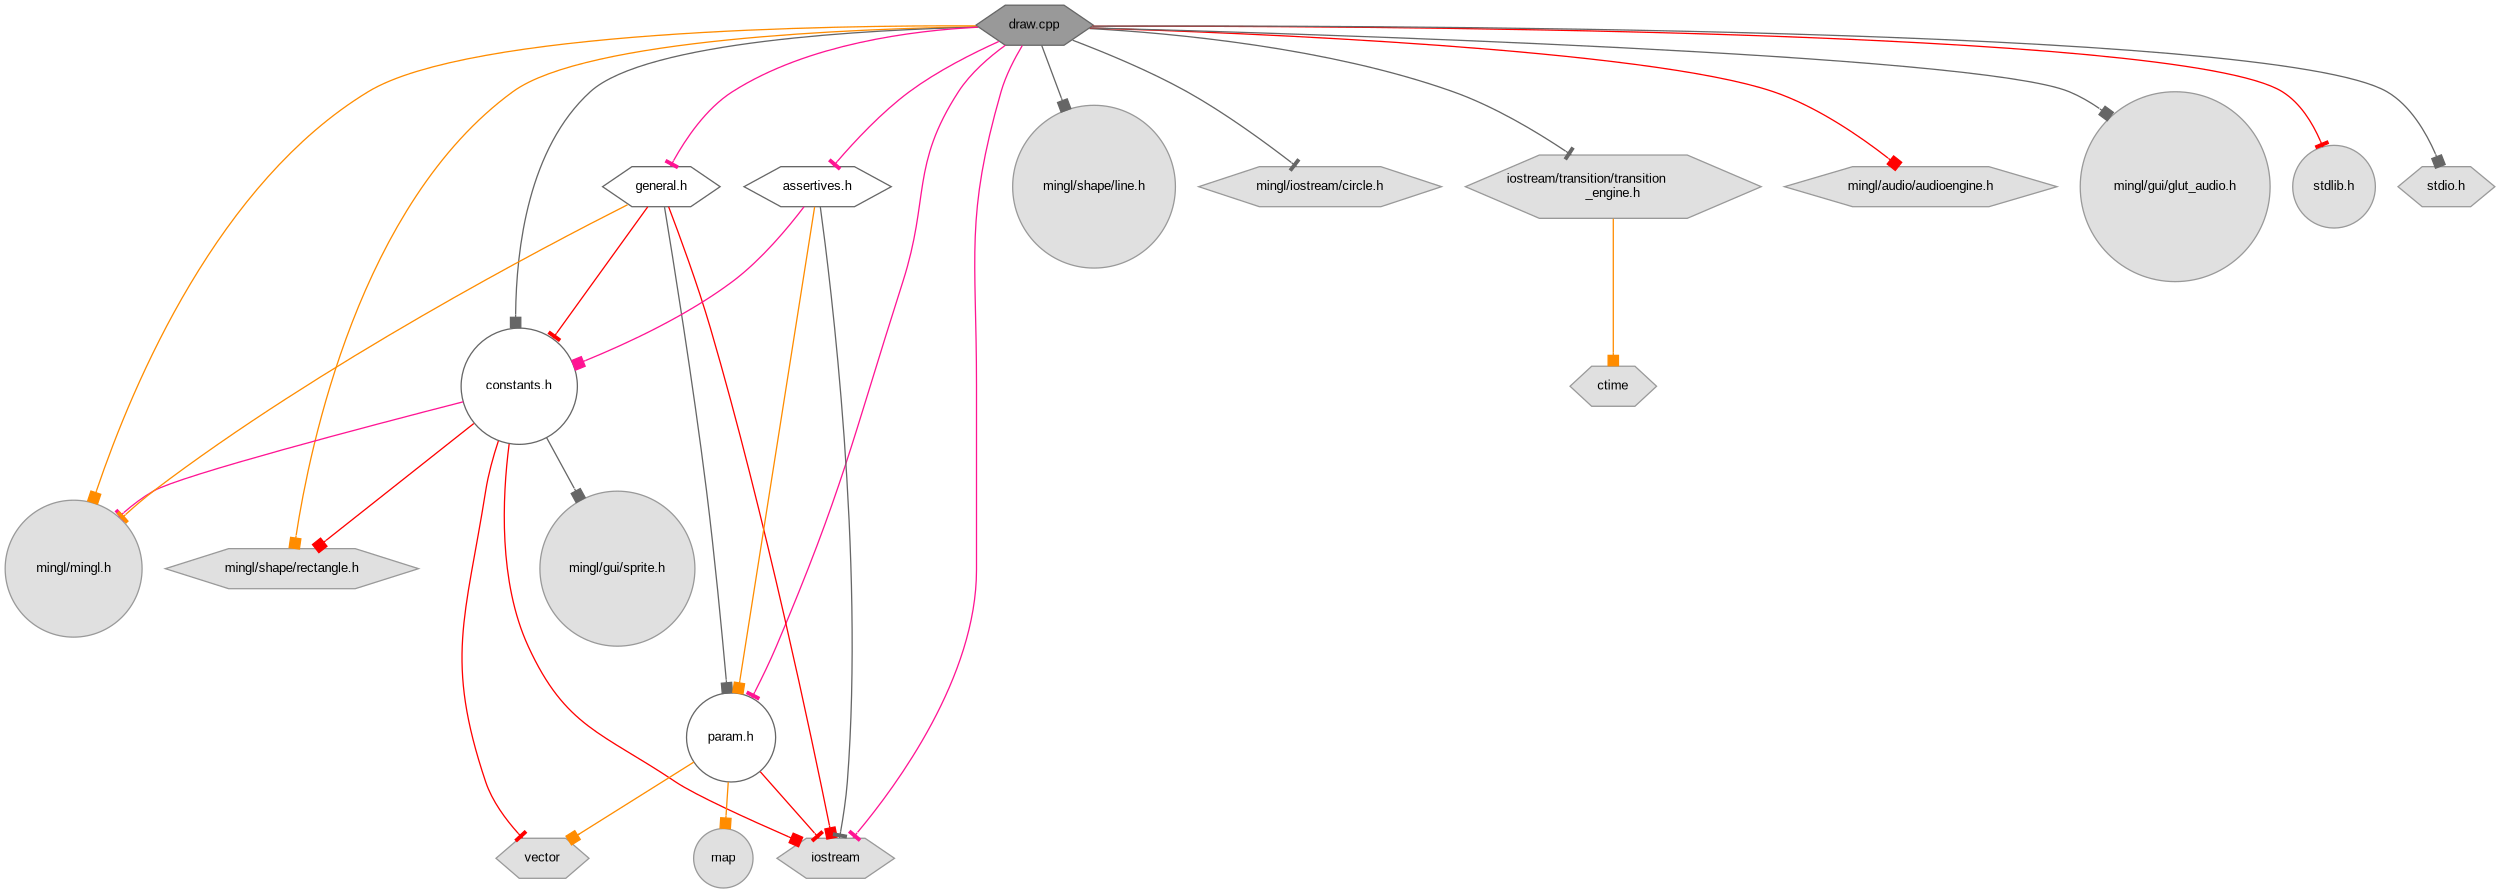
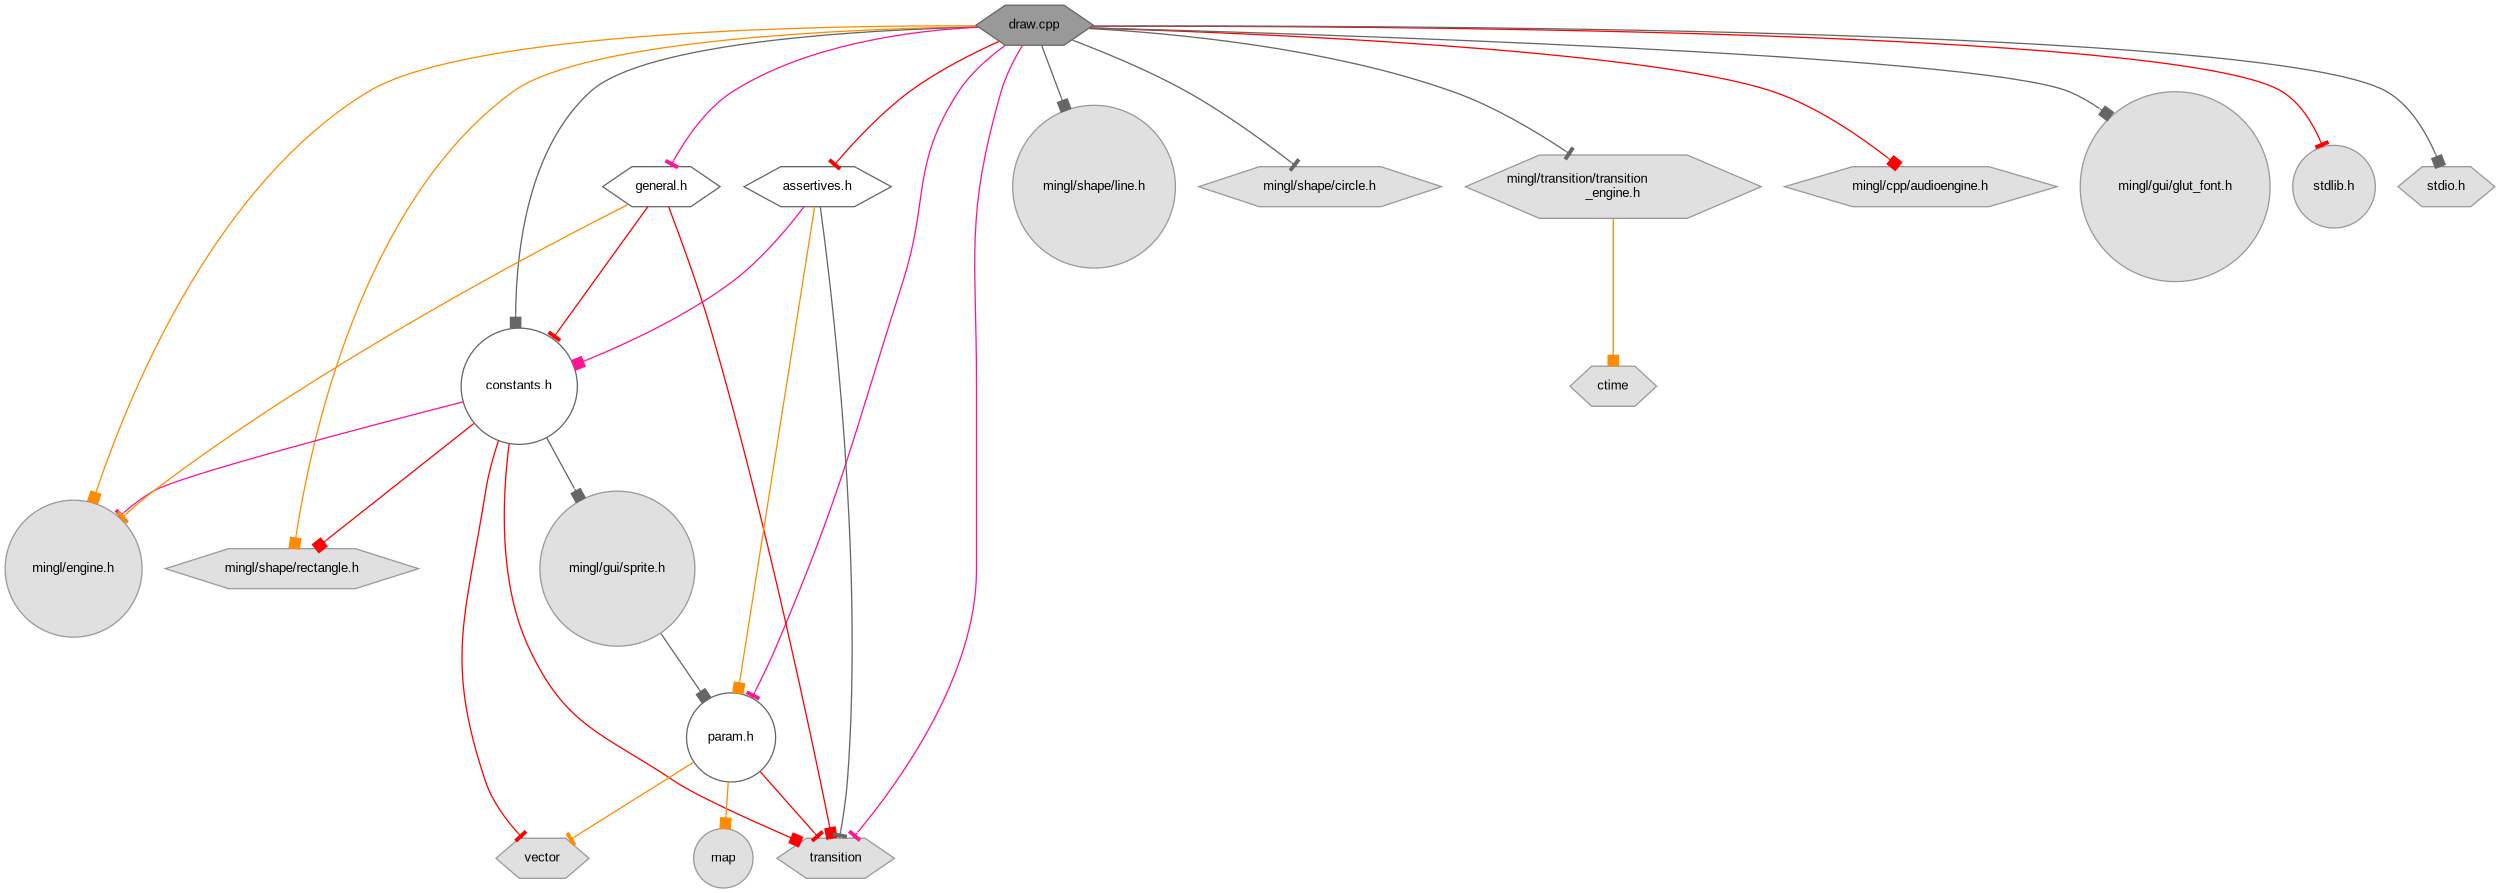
  digraph {
    fontname="Liberation Sans"
    node [color=grey60 fillcolor="#E0E0E0" fontname="Liberation Sans" fontsize=10 shape=hexagon style=filled]
    edge [arrowhead=box color=gray40 fontname="Liberation Sans" fontsize=10 labelfontname=Helvetica labelfontsize=10 style=solid]
    n1 [color=gray40 fillcolor=grey60 fontcolor=black height=0.2 label="draw.cpp" width=0.4]
-   n2 [height=0.2 label="mingl/mingl.h" shape=circle width=0.4]
+   n2 [height=0.2 label="mingl/engine.h" shape=circle width=0.4]
    n3 [height=0.2 label="mingl/shape/line.h" shape=circle width=0.4]
    n4 [height=0.2 label="mingl/shape/rectangle.h" width=0.4]
-   n5 [height=0.2 label="mingl/iostream/circle.h" width=0.4]
-   n6 [height=0.2 label="iostream/transition/transition\l_engine.h" width=0.4]
-   n7 [height=0.2 label="mingl/audio/audioengine.h" width=0.4]
-   n8 [height=0.2 label="mingl/gui/glut_audio.h" shape=circle width=0.4]
+   n5 [height=0.2 label="mingl/shape/circle.h" width=0.4]
+   n6 [height=0.2 label="mingl/transition/transition\l_engine.h" width=0.4]
+   n7 [height=0.2 label="mingl/cpp/audioengine.h" width=0.4]
+   n8 [height=0.2 label="mingl/gui/glut_font.h" shape=circle width=0.4]
    n9 [color=grey40 fillcolor=white height=0.2 label="constants.h" shape=circle width=0.4]
-   n10 [height=0.2 label=iostream width=0.4]
+   n10 [height=0.2 label=transition width=0.4]
    n11 [color=grey40 fillcolor=white height=0.2 label="param.h" shape=circle width=0.4]
    n12 [color=grey40 fillcolor=white height=0.2 label="general.h" width=0.4]
    n13 [color=grey40 fillcolor=white height=0.2 label="assertives.h" width=0.4]
    n14 [height=0.2 label="stdlib.h" shape=circle width=0.4]
    n15 [height=0.2 label="stdio.h" width=0.4]
    n16 [height=0.2 label=ctime width=0.4]
    n17 [height=0.2 label="mingl/gui/sprite.h" shape=circle width=0.4]
    n18 [height=0.2 label=vector width=0.4]
    n19 [height=0.2 label=map shape=circle width=0.4]
    n1 -> n2 [color=darkorange]
    n1 -> n3
    n1 -> n4 [color=darkorange]
    n1 -> n5 [arrowhead=tee]
    n1 -> n6 [arrowhead=tee]
    n1 -> n7 [color=red]
    n1 -> n8
    n1 -> n9
    n1 -> n10 [arrowhead=tee color=deeppink]
    n1 -> n11 [arrowhead=tee color=deeppink]
    n1 -> n12 [arrowhead=tee color=deeppink]
-   n1 -> n13 [arrowhead=tee color=deeppink]
+   n1 -> n13 [arrowhead=tee color=red]
    n1 -> n14 [arrowhead=tee color=red]
    n1 -> n15
    n6 -> n16 [color=darkorange]
    n9 -> n2 [arrowhead=tee color=deeppink]
    n9 -> n4 [color=red]
    n9 -> n10 [color=red]
    n9 -> n17
    n9 -> n18 [arrowhead=tee color=red]
    n11 -> n10 [arrowhead=tee color=red]
-   n11 -> n18 [color=darkorange]
+   n11 -> n18 [arrowhead=tee color=darkorange]
    n11 -> n19 [color=darkorange]
    n12 -> n2 [arrowhead=tee color=darkorange]
    n12 -> n9 [arrowhead=tee color=red]
    n12 -> n10 [color=red]
-   n12 -> n11
+   n17 -> n11
    n13 -> n9 [color=deeppink]
    n13 -> n10 [arrowhead=tee]
    n13 -> n11 [color=darkorange]
  }
